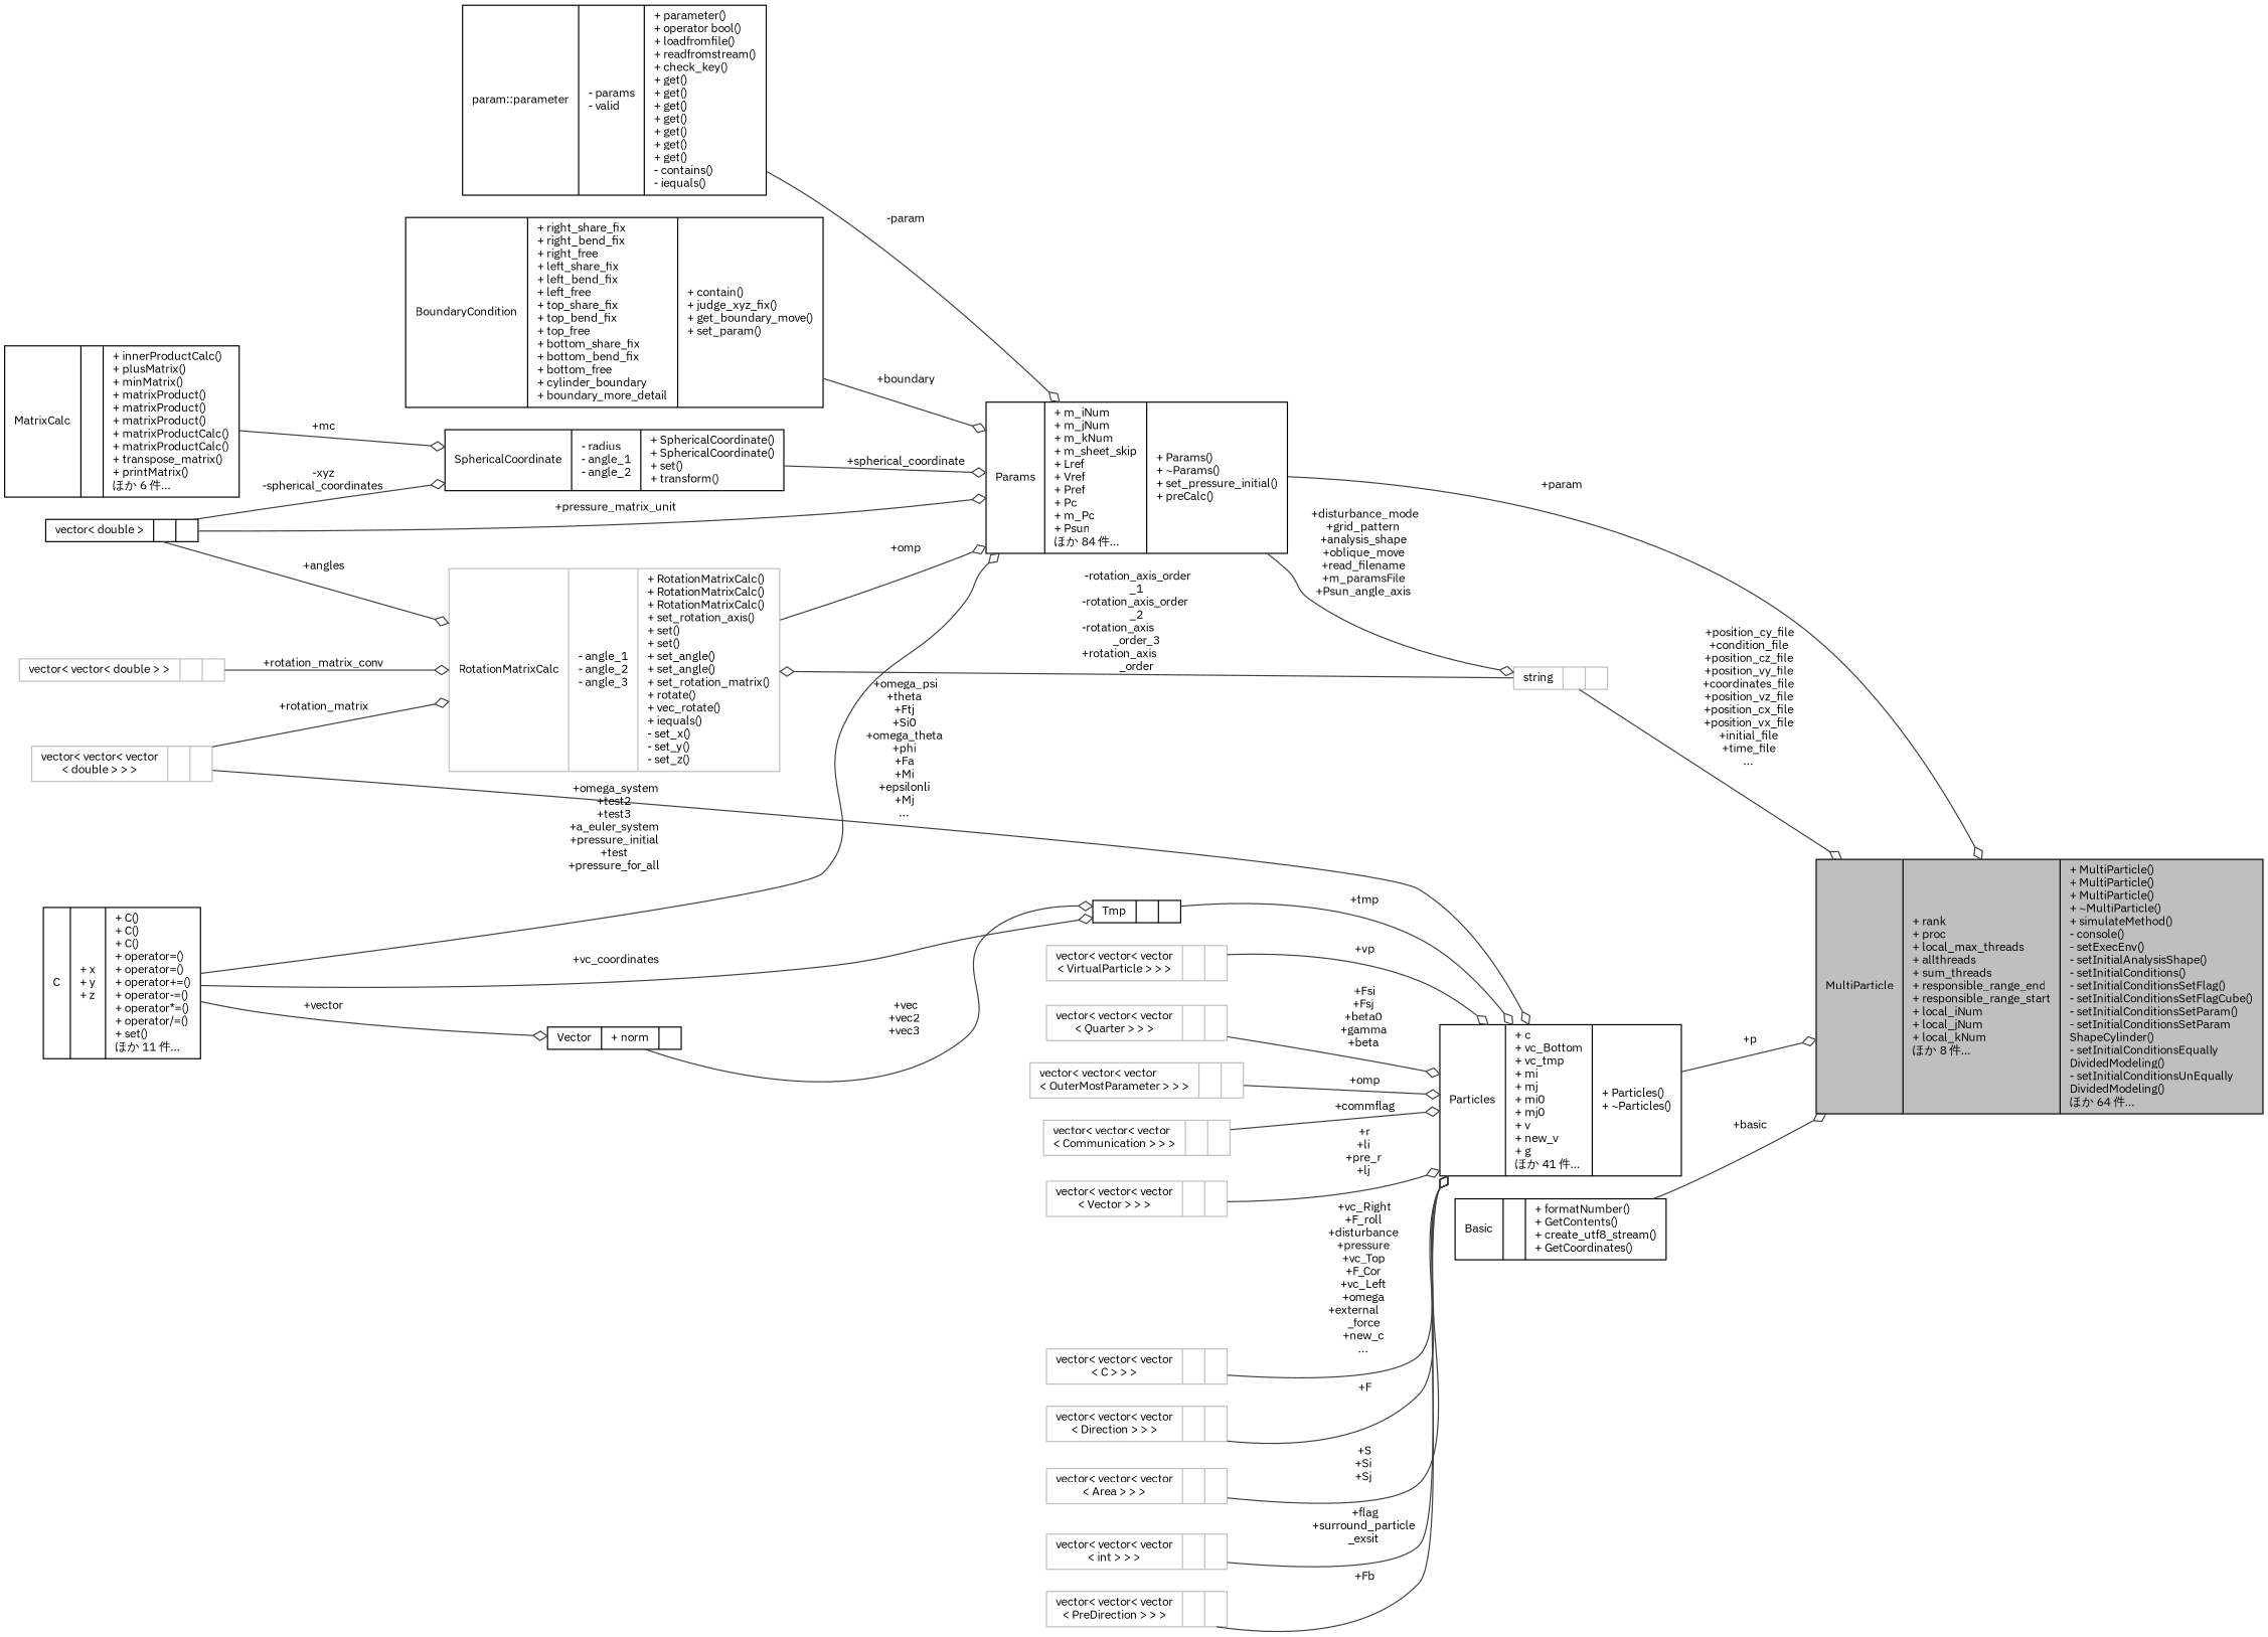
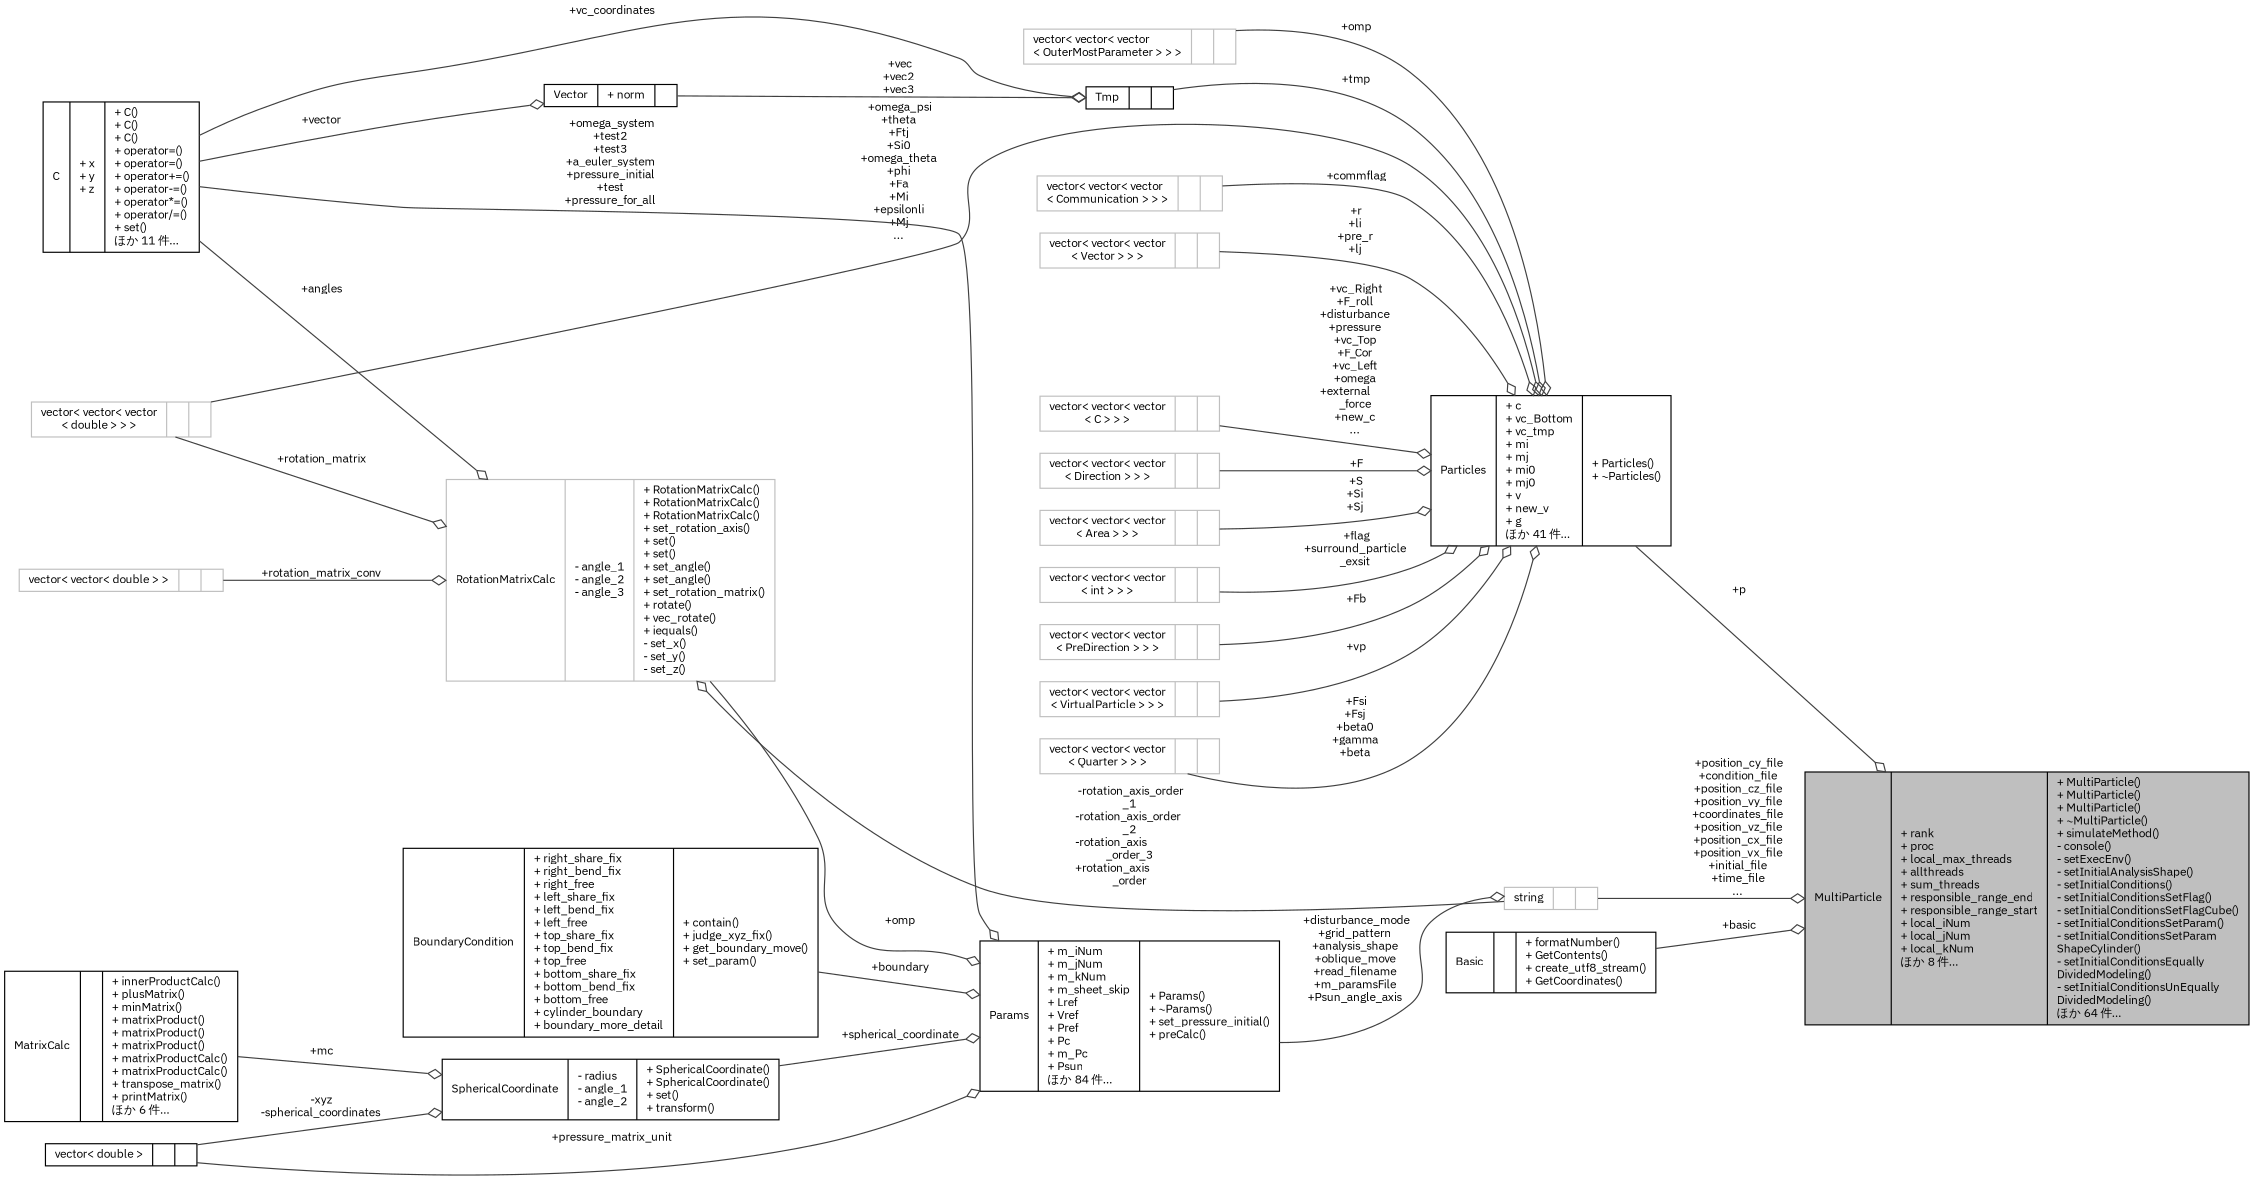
  digraph {
    fontname="IBM Plex Sans"
    rankdir=LR
    node [color=grey75 fillcolor=white fontname="IBM Plex Sans" fontsize=10 shape=record style=filled]
    edge [arrowhead=odiamond color=grey25 fontname="IBM Plex Sans" fontsize=10 labelfontname=Helvetica labelfontsize=10 style=solid]
    n1 [color=black fillcolor=grey75 fontcolor=black height=0.2 label="{MultiParticle\n|+ rank\l+ proc\l+ local_max_threads\l+ allthreads\l+ sum_threads\l+ responsible_range_end\l+ responsible_range_start\l+ local_iNum\l+ local_jNum\l+ local_kNum\lほか 8 件…\l|+ MultiParticle()\l+ MultiParticle()\l+ MultiParticle()\l+ ~MultiParticle()\l+ simulateMethod()\l- console()\l- setExecEnv()\l- setInitialAnalysisShape()\l- setInitialConditions()\l- setInitialConditionsSetFlag()\l- setInitialConditionsSetFlagCube()\l- setInitialConditionsSetParam()\l- setInitialConditionsSetParam\lShapeCylinder()\l- setInitialConditionsEqually\lDividedModeling()\l- setInitialConditionsUnEqually\lDividedModeling()\lほか 64 件…\l}" width=0.4]
    n2 [color=black height=0.2 label="{Particles\n|+ c\l+ vc_Bottom\l+ vc_tmp\l+ mi\l+ mj\l+ mi0\l+ mj0\l+ v\l+ new_v\l+ g\lほか 41 件…\l|+ Particles()\l+ ~Particles()\l}" width=0.4]
    n3 [height=0.2 label="{vector\< vector\< vector\l\< double \> \> \>\n||}" width=0.4]
    n4 [height=0.2 label="{RotationMatrixCalc\n|- angle_1\l- angle_2\l- angle_3\l|+ RotationMatrixCalc()\l+ RotationMatrixCalc()\l+ RotationMatrixCalc()\l+ set_rotation_axis()\l+ set()\l+ set()\l+ set_angle()\l+ set_angle()\l+ set_rotation_matrix()\l+ rotate()\l+ vec_rotate()\l+ iequals()\l- set_x()\l- set_y()\l- set_z()\l}" width=0.4]
    n5 [color=black height=0.2 label="{Params\n|+ m_iNum\l+ m_jNum\l+ m_kNum\l+ m_sheet_skip\l+ Lref\l+ Vref\l+ Pref\l+ Pc\l+ m_Pc\l+ Psun\lほか 84 件…\l|+ Params()\l+ ~Params()\l+ set_pressure_initial()\l+ preCalc()\l}" width=0.4]
    n6 [height=0.2 label="{vector\< vector\< vector\l\< Communication \> \> \>\n||}" width=0.4]
    n7 [color=black height=0.2 label="{Tmp\n||}" width=0.4]
    n8 [color=black height=0.2 label="{Vector\n|+ norm\l|}" width=0.4]
    n9 [color=black height=0.2 label="{C\n|+ x\l+ y\l+ z\l|+ C()\l+ C()\l+ C()\l+ operator=()\l+ operator=()\l+ operator+=()\l+ operator-=()\l+ operator*=()\l+ operator/=()\l+ set()\lほか 11 件…\l}" width=0.4]
    n10 [height=0.2 label="{string\n||}" width=0.4]
    n11 [height=0.2 label="{vector\< vector\< vector\l\< Vector \> \> \>\n||}" width=0.4]
    n12 [height=0.2 label="{vector\< vector\< vector\l\< C \> \> \>\n||}" width=0.4]
    n13 [height=0.2 label="{vector\< vector\< vector\l\< Direction \> \> \>\n||}" width=0.4]
    n14 [height=0.2 label="{vector\< vector\< vector\l\< Area \> \> \>\n||}" width=0.4]
    n15 [height=0.2 label="{vector\< vector\< vector\l\< int \> \> \>\n||}" width=0.4]
    n16 [height=0.2 label="{vector\< vector\< vector\l\< PreDirection \> \> \>\n||}" width=0.4]
    n17 [height=0.2 label="{vector\< vector\< vector\l\< VirtualParticle \> \> \>\n||}" width=0.4]
    n18 [height=0.2 label="{vector\< vector\< vector\l\< Quarter \> \> \>\n||}" width=0.4]
    n19 [height=0.2 label="{vector\< vector\< vector\l\< OuterMostParameter \> \> \>\n||}" width=0.4]
-   n20 [color=black height=0.2 label="{param::parameter\n|- params\l- valid\l|+ parameter()\l+ operator bool()\l+ loadfromfile()\l+ readfromstream()\l+ check_key()\l+ get()\l+ get()\l+ get()\l+ get()\l+ get()\l+ get()\l+ get()\l- contains()\l- iequals()\l}" width=0.4]
    n21 [color=black height=0.2 label="{BoundaryCondition\n|+ right_share_fix\l+ right_bend_fix\l+ right_free\l+ left_share_fix\l+ left_bend_fix\l+ left_free\l+ top_share_fix\l+ top_bend_fix\l+ top_free\l+ bottom_share_fix\l+ bottom_bend_fix\l+ bottom_free\l+ cylinder_boundary\l+ boundary_more_detail\l|+ contain()\l+ judge_xyz_fix()\l+ get_boundary_move()\l+ set_param()\l}" width=0.4]
    n22 [color=black height=0.2 label="{SphericalCoordinate\n|- radius\l- angle_1\l- angle_2\l|+ SphericalCoordinate()\l+ SphericalCoordinate()\l+ set()\l+ transform()\l}" width=0.4]
    n23 [color=black height=0.2 label="{MatrixCalc\n||+ innerProductCalc()\l+ plusMatrix()\l+ minMatrix()\l+ matrixProduct()\l+ matrixProduct()\l+ matrixProduct()\l+ matrixProductCalc()\l+ matrixProductCalc()\l+ transpose_matrix()\l+ printMatrix()\lほか 6 件…\l}" width=0.4]
    n24 [color=black height=0.2 label="{vector\< double \>\n||}" width=0.4]
    n25 [height=0.2 label="{vector\< vector\< double \> \>\n||}" width=0.4]
    n26 [color=black height=0.2 label="{Basic\n||+ formatNumber()\l+ GetContents()\l+ create_utf8_stream()\l+ GetCoordinates()\l}" width=0.4]
    n2 -> n1 [label=" +p"]
    n3 -> n2 [label=" +omega_psi\n+theta\n+Ftj\n+Si0\n+omega_theta\n+phi\n+Fa\n+Mi\n+epsilonli\n+Mj\n..."]
    n3 -> n4 [label=" +rotation_matrix"]
    n4 -> n5 [label=" +omp"]
-   n5 -> n1 [label=" +param"]
    n5 -> n10 [label=" +disturbance_mode\n+grid_pattern\n+analysis_shape\n+oblique_move\n+read_filename\n+m_paramsFile\n+Psun_angle_axis"]
    n6 -> n2 [label=" +commflag"]
    n7 -> n2 [label=" +tmp"]
    n8 -> n7 [label=" +vec\n+vec2\n+vec3"]
    n9 -> n5 [label=" +omega_system\n+test2\n+test3\n+a_euler_system\n+pressure_initial\n+test\n+pressure_for_all"]
    n9 -> n7 [label=" +vc_coordinates"]
    n9 -> n8 [label=" +vector"]
    n10 -> n1 [label=" +position_cy_file\n+condition_file\n+position_cz_file\n+position_vy_file\n+coordinates_file\n+position_vz_file\n+position_cx_file\n+position_vx_file\n+initial_file\n+time_file\n..."]
    n10 -> n4 [label=" -rotation_axis_order\l_1\n-rotation_axis_order\l_2\n-rotation_axis\l_order_3\n+rotation_axis\l_order"]
    n11 -> n2 [label=" +r\n+li\n+pre_r\n+lj"]
    n12 -> n2 [label=" +vc_Right\n+F_roll\n+disturbance\n+pressure\n+vc_Top\n+F_Cor\n+vc_Left\n+omega\n+external\l_force\n+new_c\n..."]
    n13 -> n2 [label=" +F"]
    n14 -> n2 [label=" +S\n+Si\n+Sj"]
    n15 -> n2 [label=" +flag\n+surround_particle\l_exsit"]
    n16 -> n2 [label=" +Fb"]
    n17 -> n2 [label=" +vp"]
    n18 -> n2 [label=" +Fsi\n+Fsj\n+beta0\n+gamma\n+beta"]
    n19 -> n2 [label=" +omp"]
-   n20 -> n5 [label=" -param"]
    n21 -> n5 [label=" +boundary"]
    n22 -> n5 [label=" +spherical_coordinate"]
    n23 -> n22 [label=" +mc"]
-   n24 -> n4 [label=" +angles"]
+   n9 -> n4 [label=" +angles"]
    n24 -> n5 [label=" +pressure_matrix_unit"]
    n24 -> n22 [label=" -xyz\n-spherical_coordinates"]
    n25 -> n4 [label=" +rotation_matrix_conv"]
    n26 -> n1 [label=" +basic"]
  }
